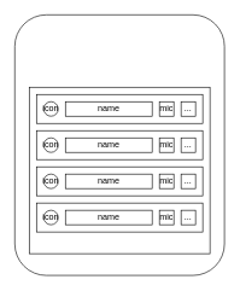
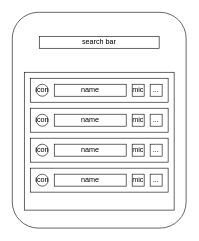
  <mxCell id="0" />
  <mxCell id="1" parent="0" />
  <mxCell id="2" value="" style="rounded=1;whiteSpace=wrap;html=1;" vertex="1" parent="1"><mxGeometry x="20" y="20" width="290" height="360" as="geometry" /></mxCell>
+ <mxCell id="3" value="search bar" style="rounded=0;whiteSpace=wrap;html=1;" vertex="1" parent="1"><mxGeometry x="65" y="60" width="200" height="20" as="geometry" /></mxCell>
  <mxCell id="4" value="" style="rounded=0;whiteSpace=wrap;html=1;" vertex="1" parent="1"><mxGeometry x="40" y="120" width="250" height="230" as="geometry" /></mxCell>
  <mxCell id="5" value="" style="rounded=0;whiteSpace=wrap;html=1;" vertex="1" parent="1"><mxGeometry x="50" y="130" width="230" height="40" as="geometry" /></mxCell>
  <mxCell id="6" value="icon" style="ellipse;whiteSpace=wrap;html=1;aspect=fixed;" vertex="1" parent="1"><mxGeometry x="60" y="140" width="20" height="20" as="geometry" /></mxCell>
  <mxCell id="7" value="name" style="rounded=0;whiteSpace=wrap;html=1;" vertex="1" parent="1"><mxGeometry x="90" y="140" width="120" height="20" as="geometry" /></mxCell>
  <mxCell id="8" value="mic" style="rounded=0;whiteSpace=wrap;html=1;" vertex="1" parent="1"><mxGeometry x="220" y="140" width="20" height="20" as="geometry" /></mxCell>
  <mxCell id="9" value="..." style="rounded=0;whiteSpace=wrap;html=1;" vertex="1" parent="1"><mxGeometry x="250" y="140" width="20" height="20" as="geometry" /></mxCell>
  <mxCell id="10" value="" style="rounded=0;whiteSpace=wrap;html=1;" vertex="1" parent="1"><mxGeometry x="50" y="180" width="230" height="40" as="geometry" /></mxCell>
  <mxCell id="11" value="icon" style="ellipse;whiteSpace=wrap;html=1;aspect=fixed;" vertex="1" parent="1"><mxGeometry x="60" y="190" width="20" height="20" as="geometry" /></mxCell>
  <mxCell id="12" value="name" style="rounded=0;whiteSpace=wrap;html=1;" vertex="1" parent="1"><mxGeometry x="90" y="190" width="120" height="20" as="geometry" /></mxCell>
  <mxCell id="13" value="mic" style="rounded=0;whiteSpace=wrap;html=1;" vertex="1" parent="1"><mxGeometry x="220" y="190" width="20" height="20" as="geometry" /></mxCell>
  <mxCell id="14" value="..." style="rounded=0;whiteSpace=wrap;html=1;" vertex="1" parent="1"><mxGeometry x="250" y="190" width="20" height="20" as="geometry" /></mxCell>
  <mxCell id="15" value="" style="rounded=0;whiteSpace=wrap;html=1;" vertex="1" parent="1"><mxGeometry x="50" y="230" width="230" height="40" as="geometry" /></mxCell>
  <mxCell id="16" value="icon" style="ellipse;whiteSpace=wrap;html=1;aspect=fixed;" vertex="1" parent="1"><mxGeometry x="60" y="240" width="20" height="20" as="geometry" /></mxCell>
  <mxCell id="17" value="name" style="rounded=0;whiteSpace=wrap;html=1;" vertex="1" parent="1"><mxGeometry x="90" y="240" width="120" height="20" as="geometry" /></mxCell>
  <mxCell id="18" value="mic" style="rounded=0;whiteSpace=wrap;html=1;" vertex="1" parent="1"><mxGeometry x="220" y="240" width="20" height="20" as="geometry" /></mxCell>
  <mxCell id="19" value="..." style="rounded=0;whiteSpace=wrap;html=1;" vertex="1" parent="1"><mxGeometry x="250" y="240" width="20" height="20" as="geometry" /></mxCell>
  <mxCell id="20" value="" style="rounded=0;whiteSpace=wrap;html=1;" vertex="1" parent="1"><mxGeometry x="50" y="280" width="230" height="40" as="geometry" /></mxCell>
  <mxCell id="21" value="icon" style="ellipse;whiteSpace=wrap;html=1;aspect=fixed;" vertex="1" parent="1"><mxGeometry x="60" y="290" width="20" height="20" as="geometry" /></mxCell>
  <mxCell id="22" value="name" style="rounded=0;whiteSpace=wrap;html=1;" vertex="1" parent="1"><mxGeometry x="90" y="290" width="120" height="20" as="geometry" /></mxCell>
  <mxCell id="23" value="mic" style="rounded=0;whiteSpace=wrap;html=1;" vertex="1" parent="1"><mxGeometry x="220" y="290" width="20" height="20" as="geometry" /></mxCell>
  <mxCell id="24" value="..." style="rounded=0;whiteSpace=wrap;html=1;" vertex="1" parent="1"><mxGeometry x="250" y="290" width="20" height="20" as="geometry" /></mxCell>
